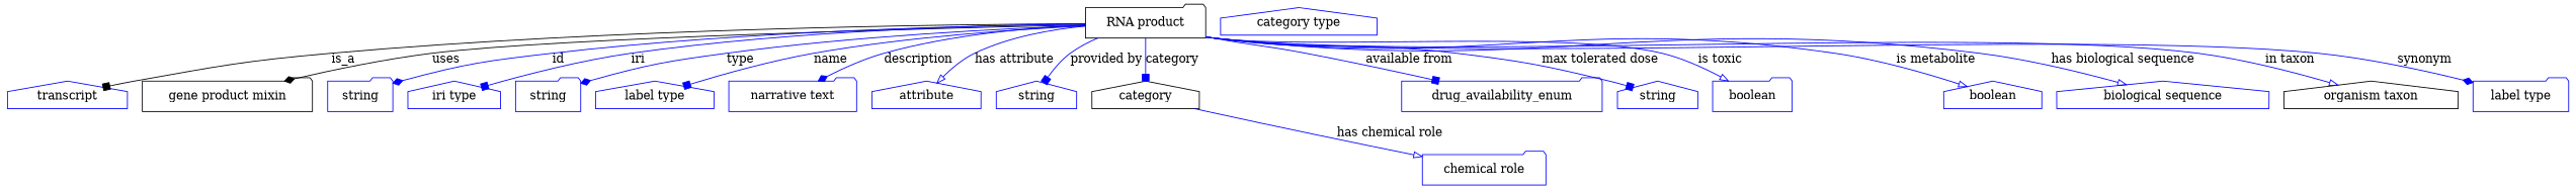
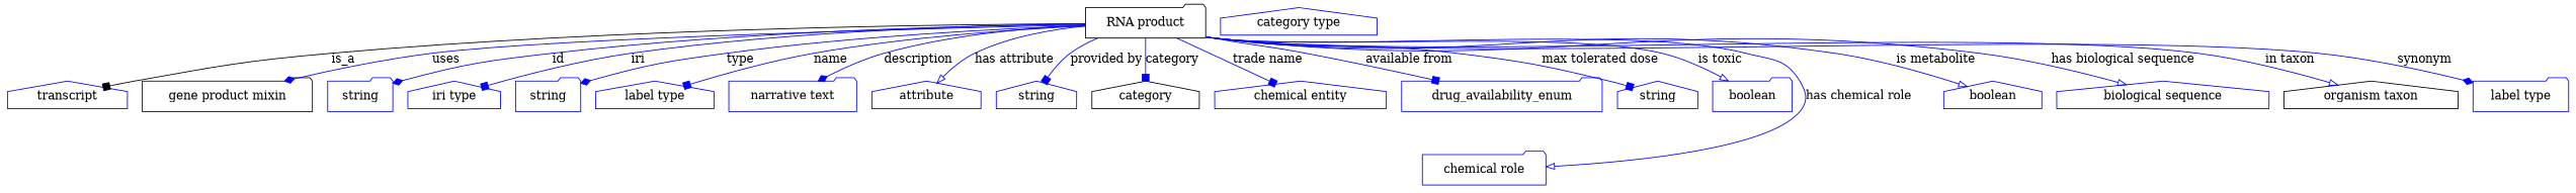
  digraph {
    node [shape=house color=blue]
    edge [arrowhead=box color=blue style=solid]
    n1 [height=0.5 label="RNA product" shape=folder width=1.9679 color=""]
    transcript [height=0.5 width=1.5887]
    "gene product mixin" [height=0.5 shape=folder width=2.7984 color=""]
    n4 [height=0.5 label=string shape=folder width=1.0652]
    n5 [height=0.5 label="iri type" width=1.2277]
    n6 [height=0.5 label=string shape=folder width=1.0652]
    n7 [height=0.5 label="label type" width=1.5707]
    n8 [height=0.5 label="narrative text" shape=folder width=2.0943]
    n9 [height=0.5 label=attribute width=1.4443]
    n10 [height=0.5 label=string width=1.0652]
    category [height=0.5 width=1.4263 color=""]
+   n12 [height=0.5 label="chemical entity" width=2.2748]
    n13 [height=0.5 label=drug_availability_enum shape=folder width=3.2858]
    n14 [height=0.5 label=string width=1.0652]
    n15 [height=0.5 label=boolean shape=folder width=1.2999]
    n16 [height=0.5 label="chemical role" shape=folder width=2.022]
    n17 [height=0.5 label=boolean width=1.2999]
    n18 [height=0.5 label="biological sequence" width=2.8164]
    n19 [color=black height=0.5 label="organism taxon" width=2.3109]
    n20 [height=0.5 label="label type" shape=folder width=1.5707]
    n21 [height=0.5 label="category type" width=2.0762]
    n1 -> transcript [label=is_a color="" style=""]
-   n1 -> "gene product mixin" [arrowhead=diamond label=uses color="" style=""]
+   n1 -> "gene product mixin" [arrowhead=diamond label=uses style=""]
    n1 -> n4 [arrowhead=diamond label=id]
    n1 -> n5 [label=iri]
    n1 -> n6 [arrowhead=diamond label=type]
    n1 -> n7 [label=name]
    n1 -> n8 [arrowhead=diamond label=description]
    n1 -> n9 [arrowhead=onormal label="has attribute"]
    n1 -> n10 [label="provided by"]
    n1 -> category [label=category]
+   n1 -> n12 [label="trade name"]
    n1 -> n13 [label="available from"]
    n1 -> n14 [label="max tolerated dose"]
    n1 -> n15 [arrowhead=onormal label="is toxic"]
-   category -> n16 [arrowhead=onormal label="has chemical role"]
+   n1 -> n16 [arrowhead=onormal label="has chemical role"]
    n1 -> n17 [arrowhead=onormal label="is metabolite"]
    n1 -> n18 [arrowhead=onormal label="has biological sequence"]
    n1 -> n19 [arrowhead=onormal label="in taxon"]
    n1 -> n20 [arrowhead=diamond label=synonym]
  }
